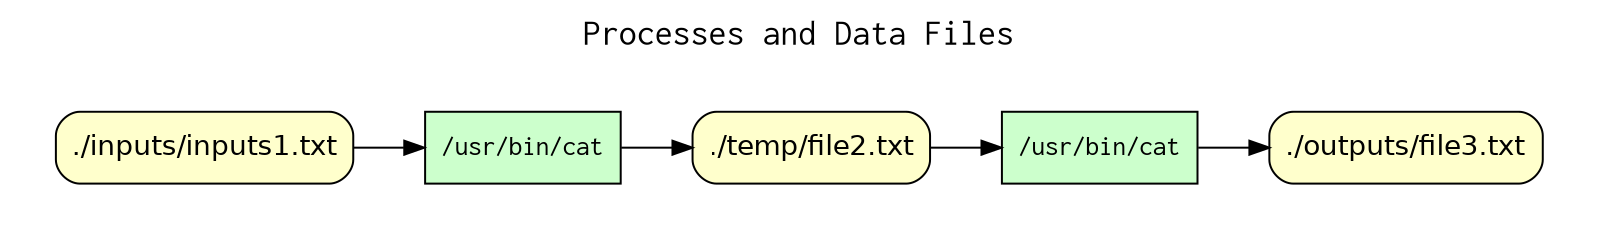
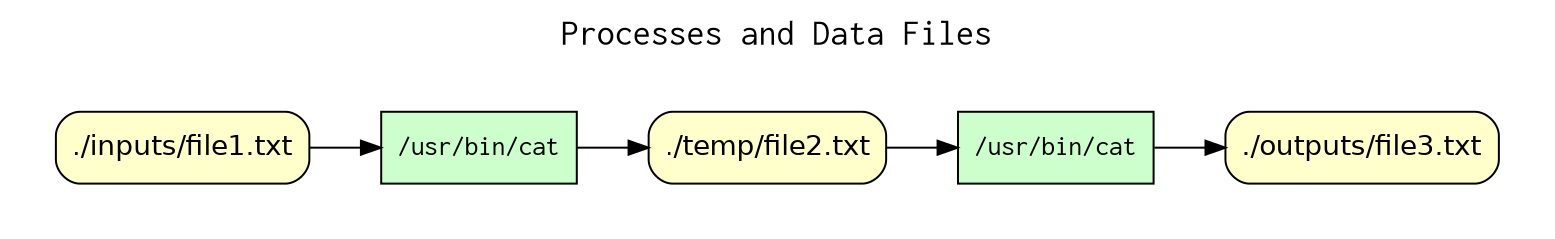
  digraph {
    fontname=Courier
    fontsize=18
    label="Processes and Data Files"
    labelloc=t
    rankdir=LR
    node [fillcolor="#FFFFCC" fontname=Helvetica peripheries=1 shape=box style="rounded,filled"]
    n1 [fillcolor="#CCFFCC" fontname=Courier label="/usr/bin/cat" style=filled]
    n2 [label="./outputs/file3.txt"]
    n3 [fillcolor="#CCFFCC" fontname=Courier label="/usr/bin/cat" style=filled]
    n4 [label="./temp/file2.txt"]
-   n5 [label="./inputs/inputs1.txt"]
+   n5 [label="./inputs/file1.txt"]
    subgraph cluster_1 {
      color=white
      label=""
      penwidth=0
      subgraph cluster_2 {
        color=white
        label=""
        penwidth=0
        n1
        n2
        n3
        n4
        n5
      }
    }
    n1 -> n2
    n3 -> n4
    n4 -> n1
    n5 -> n3
  }
